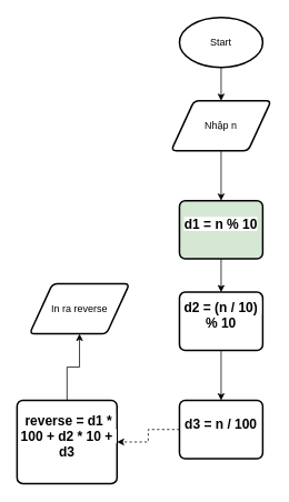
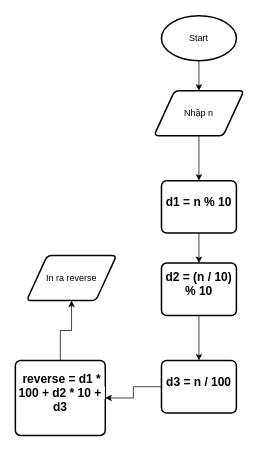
  <mxCell id="0" />
  <mxCell id="1" parent="0" />
  <mxCell id="2" value="" style="edgeStyle=orthogonalEdgeStyle;rounded=0;orthogonalLoop=1;jettySize=auto;html=1;" edge="1" parent="1" source="3" target="5"><mxGeometry relative="1" as="geometry" /></mxCell>
  <mxCell id="3" value="Start" style="strokeWidth=2;html=1;shape=mxgraph.flowchart.start_1;whiteSpace=wrap;" vertex="1" parent="1"><mxGeometry x="215" y="20" width="100" height="60" as="geometry" /></mxCell>
  <mxCell id="4" value="" style="edgeStyle=orthogonalEdgeStyle;rounded=0;orthogonalLoop=1;jettySize=auto;html=1;" edge="1" parent="1" source="5" target="7"><mxGeometry relative="1" as="geometry" /></mxCell>
  <mxCell id="5" value="Nhập n" style="shape=parallelogram;html=1;strokeWidth=2;perimeter=parallelogramPerimeter;whiteSpace=wrap;rounded=1;arcSize=12;size=0.23;" vertex="1" parent="1"><mxGeometry x="205" y="120" width="120" height="60" as="geometry" /></mxCell>
  <mxCell id="6" value="" style="edgeStyle=orthogonalEdgeStyle;rounded=0;orthogonalLoop=1;jettySize=auto;html=1;" edge="1" parent="1" source="7" target="9"><mxGeometry relative="1" as="geometry" /></mxCell>
- <mxCell id="7" value="&#10;&lt;strong style=&quot;box-sizing: border-box; margin: 0px; padding: 0px; font-weight: bolder; color: rgb(0, 0, 0); font-family: Arial, sans-serif; font-size: 16px; font-style: normal; font-variant-ligatures: normal; font-variant-caps: normal; letter-spacing: normal; orphans: 2; text-align: start; text-indent: 0px; text-transform: none; widows: 2; word-spacing: 0px; -webkit-text-stroke-width: 0px; white-space: pre-wrap; background-color: rgb(255, 255, 255); text-decoration-thickness: initial; text-decoration-style: initial; text-decoration-color: initial;&quot;&gt;d1 = n % 10&lt;/strong&gt;&#10;&#10;" style="rounded=1;whiteSpace=wrap;html=1;absoluteArcSize=1;arcSize=14;strokeWidth=2;fillColor=#d5e8d4;" vertex="1" parent="1"><mxGeometry x="215" y="240" width="100" height="70" as="geometry" /></mxCell>
+ <mxCell id="7" value="&#10;&lt;strong style=&quot;box-sizing: border-box; margin: 0px; padding: 0px; font-weight: bolder; color: rgb(0, 0, 0); font-family: Arial, sans-serif; font-size: 16px; font-style: normal; font-variant-ligatures: normal; font-variant-caps: normal; letter-spacing: normal; orphans: 2; text-align: start; text-indent: 0px; text-transform: none; widows: 2; word-spacing: 0px; -webkit-text-stroke-width: 0px; white-space: pre-wrap; background-color: rgb(255, 255, 255); text-decoration-thickness: initial; text-decoration-style: initial; text-decoration-color: initial;&quot;&gt;d1 = n % 10&lt;/strong&gt;&#10;&#10;" style="rounded=1;whiteSpace=wrap;html=1;absoluteArcSize=1;arcSize=14;strokeWidth=2;" vertex="1" parent="1"><mxGeometry x="215" y="240" width="100" height="70" as="geometry" /></mxCell>
  <mxCell id="8" value="" style="edgeStyle=orthogonalEdgeStyle;rounded=0;orthogonalLoop=1;jettySize=auto;html=1;" edge="1" parent="1" source="9" target="11"><mxGeometry relative="1" as="geometry" /></mxCell>
  <mxCell id="9" value="&#10;&lt;strong style=&quot;box-sizing: border-box; margin: 0px; padding: 0px; font-weight: bolder; color: rgb(0, 0, 0); font-family: Arial, sans-serif; font-size: 16px; font-style: normal; font-variant-ligatures: normal; font-variant-caps: normal; letter-spacing: normal; orphans: 2; text-align: start; text-indent: 0px; text-transform: none; widows: 2; word-spacing: 0px; -webkit-text-stroke-width: 0px; white-space: pre-wrap; background-color: rgb(255, 255, 255); text-decoration-thickness: initial; text-decoration-style: initial; text-decoration-color: initial;&quot;&gt;d2 = (n / 10) % 10&lt;/strong&gt;&#10;&#10;" style="rounded=1;whiteSpace=wrap;html=1;absoluteArcSize=1;arcSize=14;strokeWidth=2;" vertex="1" parent="1"><mxGeometry x="215" y="350" width="100" height="70" as="geometry" /></mxCell>
- <mxCell id="10" value="" style="edgeStyle=orthogonalEdgeStyle;rounded=0;orthogonalLoop=1;jettySize=auto;html=1;dashed=1;" edge="1" parent="1" source="11" target="13"><mxGeometry relative="1" as="geometry" /></mxCell>
+ <mxCell id="10" value="" style="edgeStyle=orthogonalEdgeStyle;rounded=0;orthogonalLoop=1;jettySize=auto;html=1;" edge="1" parent="1" source="11" target="13"><mxGeometry relative="1" as="geometry" /></mxCell>
  <mxCell id="11" value="&#10;&lt;strong style=&quot;box-sizing: border-box; margin: 0px; padding: 0px; font-weight: bolder; color: rgb(0, 0, 0); font-family: Arial, sans-serif; font-size: 16px; font-style: normal; font-variant-ligatures: normal; font-variant-caps: normal; letter-spacing: normal; orphans: 2; text-align: start; text-indent: 0px; text-transform: none; widows: 2; word-spacing: 0px; -webkit-text-stroke-width: 0px; white-space: pre-wrap; background-color: rgb(255, 255, 255); text-decoration-thickness: initial; text-decoration-style: initial; text-decoration-color: initial;&quot;&gt;d3 = n / 100&lt;/strong&gt;&#10;&#10;" style="rounded=1;whiteSpace=wrap;html=1;absoluteArcSize=1;arcSize=14;strokeWidth=2;" vertex="1" parent="1"><mxGeometry x="215" y="480" width="100" height="70" as="geometry" /></mxCell>
  <mxCell id="12" value="" style="edgeStyle=orthogonalEdgeStyle;rounded=0;orthogonalLoop=1;jettySize=auto;html=1;" edge="1" parent="1" source="13" target="14"><mxGeometry relative="1" as="geometry" /></mxCell>
  <mxCell id="13" value="&#10;&lt;span style=&quot;box-sizing: border-box; margin: 0px; padding: 0px; color: rgb(0, 0, 0); font-family: Arial, sans-serif; font-size: 16px; font-style: normal; font-variant: normal; font-weight: 400; letter-spacing: normal; orphans: 2; text-align: start; text-indent: 0px; text-transform: none; widows: 2; word-spacing: 0px; -webkit-text-stroke-width: 0px; white-space: pre-wrap; background-color: rgb(255, 255, 255); text-decoration: none; vertical-align: baseline;&quot;&gt;&amp;nbsp;&lt;/span&gt;&lt;span style=&quot;box-sizing: border-box; margin: 0px; padding: 0px; color: rgb(0, 0, 0); font-family: Arial, sans-serif; font-size: 16px; font-style: normal; font-variant: normal; font-weight: 400; letter-spacing: normal; orphans: 2; text-align: start; text-indent: 0px; text-transform: none; widows: 2; word-spacing: 0px; -webkit-text-stroke-width: 0px; white-space: pre-wrap; background-color: rgb(255, 255, 255); text-decoration: none; vertical-align: baseline;&quot;&gt;&lt;strong style=&quot;box-sizing: border-box; margin: 0px; padding: 0px; font-weight: bolder;&quot;&gt;reverse = d1 * 100 + d2 * 10 + d3&lt;/strong&gt;&lt;/span&gt;&#10;&#10;" style="rounded=1;whiteSpace=wrap;html=1;absoluteArcSize=1;arcSize=14;strokeWidth=2;" vertex="1" parent="1"><mxGeometry x="20" y="480" width="120" height="100" as="geometry" /></mxCell>
  <mxCell id="14" value="In ra reverse" style="shape=parallelogram;html=1;strokeWidth=2;perimeter=parallelogramPerimeter;whiteSpace=wrap;rounded=1;arcSize=12;size=0.23;" vertex="1" parent="1"><mxGeometry x="35" y="340" width="120" height="60" as="geometry" /></mxCell>
